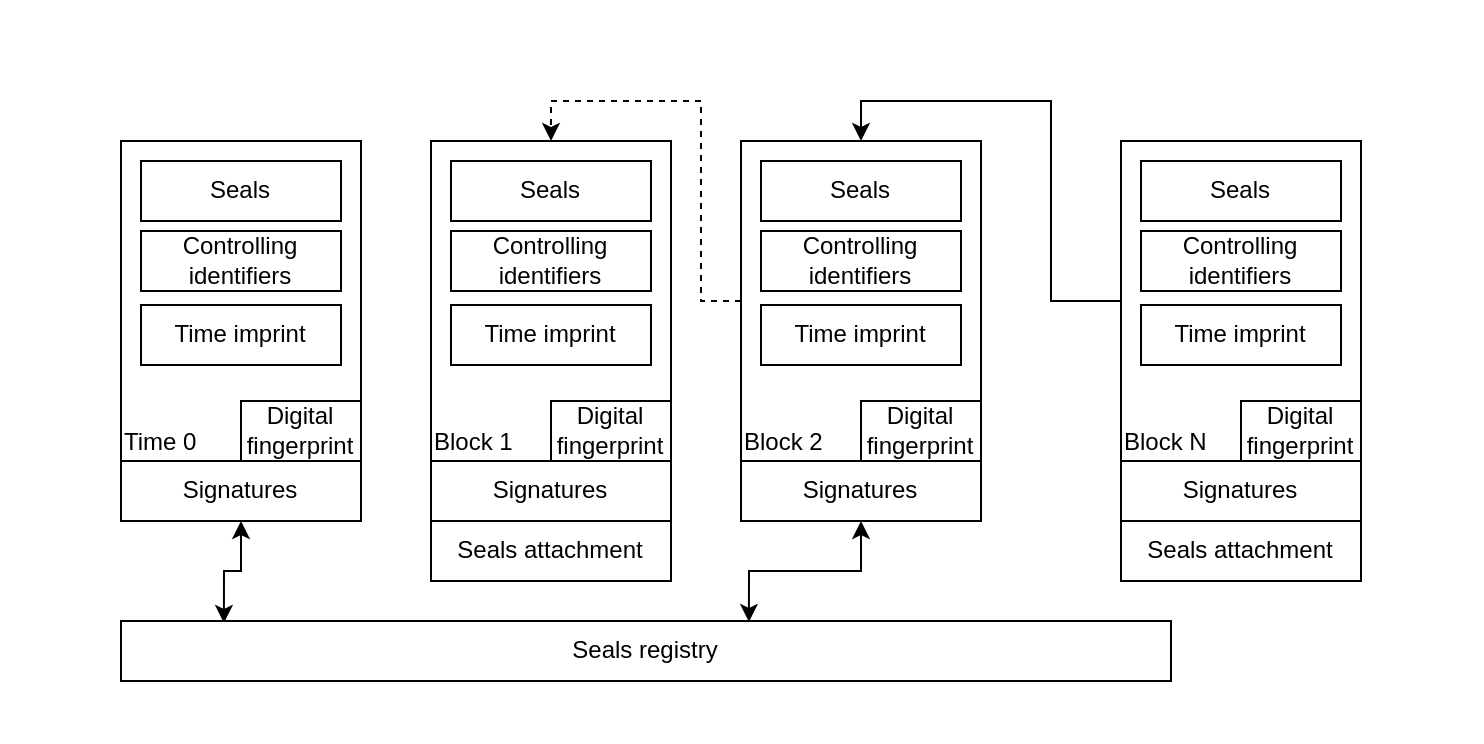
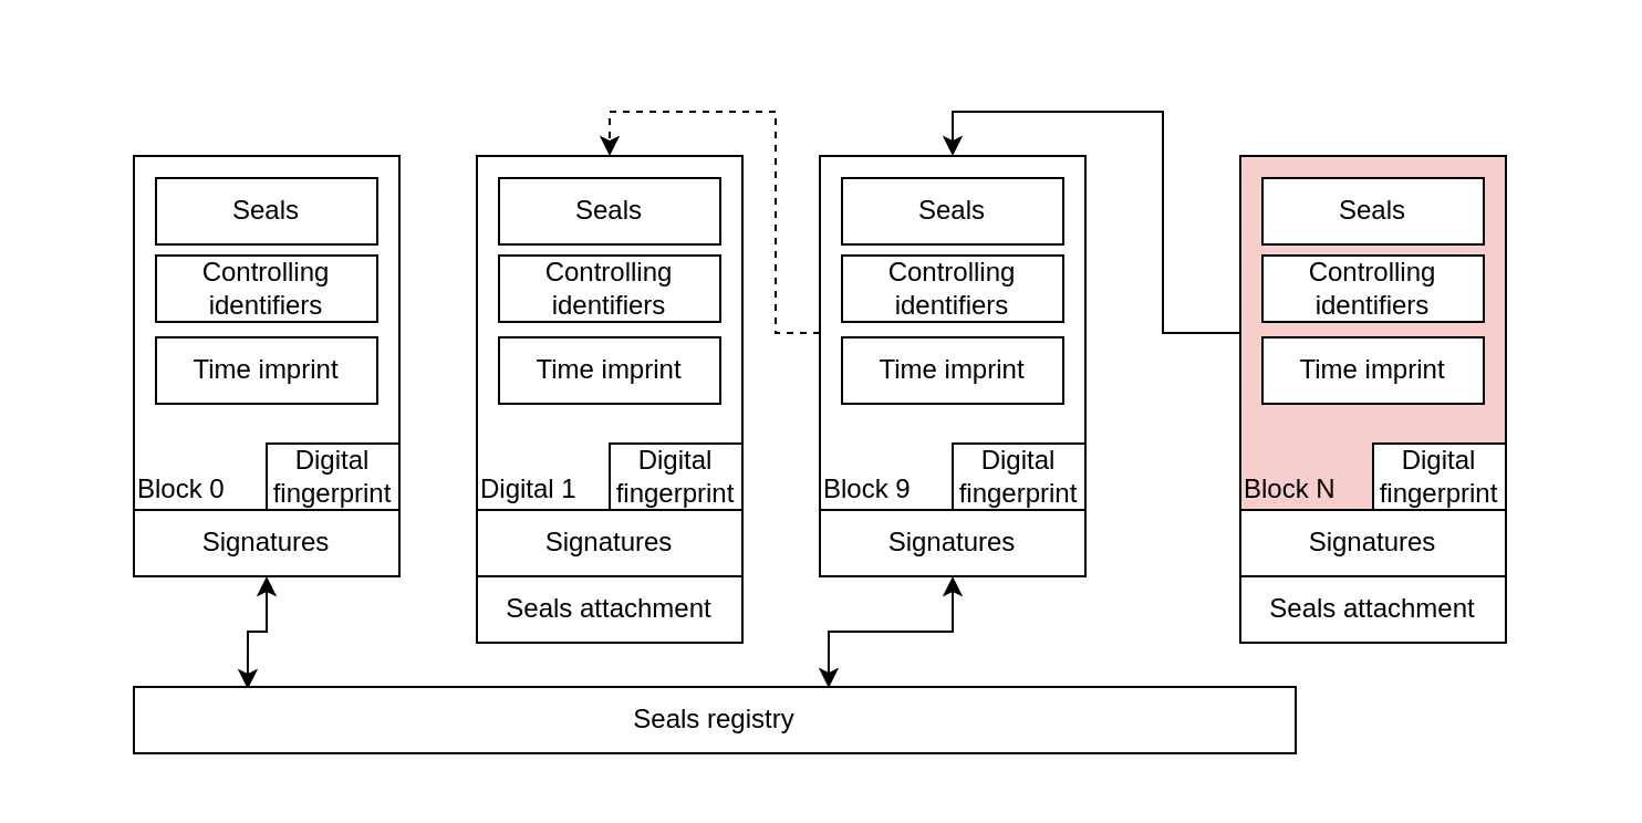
  <mxCell id="0" />
  <mxCell id="1" parent="0" />
  <mxCell id="2" value="" style="rounded=0;whiteSpace=wrap;html=1;strokeColor=none;" vertex="1" parent="1"><mxGeometry y="20" width="700" height="330" as="geometry" x="20" /></mxCell>
- <mxCell id="3" value="Time 0" style="rounded=0;whiteSpace=wrap;html=1;align=left;verticalAlign=bottom;" vertex="1" parent="1"><mxGeometry x="60" y="70" width="120" height="160" as="geometry" /></mxCell>
+ <mxCell id="3" value="Block 0" style="rounded=0;whiteSpace=wrap;html=1;align=left;verticalAlign=bottom;" vertex="1" parent="1"><mxGeometry x="60" y="70" width="120" height="160" as="geometry" /></mxCell>
  <mxCell id="4" value="Seals" style="rounded=0;whiteSpace=wrap;html=1;" vertex="1" parent="1"><mxGeometry x="70" y="80" width="100" height="30" as="geometry" /></mxCell>
  <mxCell id="5" value="Controlling identifiers" style="rounded=0;whiteSpace=wrap;html=1;" vertex="1" parent="1"><mxGeometry x="70" y="115" width="100" height="30" as="geometry" /></mxCell>
- <mxCell id="6" value="Block 1" style="rounded=0;whiteSpace=wrap;html=1;align=left;verticalAlign=bottom;" vertex="1" parent="1"><mxGeometry x="215" y="70" width="120" height="160" as="geometry" /></mxCell>
+ <mxCell id="6" value="Digital 1" style="rounded=0;whiteSpace=wrap;html=1;align=left;verticalAlign=bottom;" vertex="1" parent="1"><mxGeometry x="215" y="70" width="120" height="160" as="geometry" /></mxCell>
  <mxCell id="7" value="Seals" style="rounded=0;whiteSpace=wrap;html=1;" vertex="1" parent="1"><mxGeometry x="225" y="80" width="100" height="30" as="geometry" /></mxCell>
  <mxCell id="8" value="Controlling identifiers" style="rounded=0;whiteSpace=wrap;html=1;" vertex="1" parent="1"><mxGeometry x="225" y="115" width="100" height="30" as="geometry" /></mxCell>
  <mxCell id="9" value="Digital fingerprint" style="rounded=0;whiteSpace=wrap;html=1;align=center;verticalAlign=middle;" vertex="1" parent="1"><mxGeometry x="120" y="200" width="60" height="30" as="geometry" /></mxCell>
  <mxCell id="10" style="edgeStyle=orthogonalEdgeStyle;rounded=0;orthogonalLoop=1;jettySize=auto;html=1;entryX=0.5;entryY=0;entryDx=0;entryDy=0;dashed=1;" edge="1" parent="1" source="11" target="6"><mxGeometry relative="1" as="geometry" /></mxCell>
- <mxCell id="11" value="Block 2" style="rounded=0;whiteSpace=wrap;html=1;align=left;verticalAlign=bottom;" vertex="1" parent="1"><mxGeometry x="370" y="70" width="120" height="160" as="geometry" /></mxCell>
+ <mxCell id="11" value="Block 9" style="rounded=0;whiteSpace=wrap;html=1;align=left;verticalAlign=bottom;" vertex="1" parent="1"><mxGeometry x="370" y="70" width="120" height="160" as="geometry" /></mxCell>
  <mxCell id="12" value="Seals" style="rounded=0;whiteSpace=wrap;html=1;" vertex="1" parent="1"><mxGeometry x="380" y="80" width="100" height="30" as="geometry" /></mxCell>
  <mxCell id="13" value="Controlling identifiers" style="rounded=0;whiteSpace=wrap;html=1;" vertex="1" parent="1"><mxGeometry x="380" y="115" width="100" height="30" as="geometry" /></mxCell>
  <mxCell id="14" style="edgeStyle=orthogonalEdgeStyle;rounded=0;orthogonalLoop=1;jettySize=auto;html=1;entryX=0.5;entryY=0;entryDx=0;entryDy=0;" edge="1" parent="1" source="15" target="11"><mxGeometry relative="1" as="geometry" /></mxCell>
- <mxCell id="15" value="Block N" style="rounded=0;whiteSpace=wrap;html=1;align=left;verticalAlign=bottom;" vertex="1" parent="1"><mxGeometry x="560" y="70" width="120" height="160" as="geometry" /></mxCell>
+ <mxCell id="15" value="Block N" style="rounded=0;whiteSpace=wrap;html=1;align=left;verticalAlign=bottom;fillColor=#f8cecc;" vertex="1" parent="1"><mxGeometry x="560" y="70" width="120" height="160" as="geometry" /></mxCell>
  <mxCell id="16" value="Seals" style="rounded=0;whiteSpace=wrap;html=1;" vertex="1" parent="1"><mxGeometry x="570" y="80" width="100" height="30" as="geometry" /></mxCell>
  <mxCell id="17" value="Controlling identifiers" style="rounded=0;whiteSpace=wrap;html=1;" vertex="1" parent="1"><mxGeometry x="570" y="115" width="100" height="30" as="geometry" /></mxCell>
  <mxCell id="18" style="edgeStyle=orthogonalEdgeStyle;rounded=0;orthogonalLoop=1;jettySize=auto;html=1;startArrow=classic;startFill=1;entryX=0.098;entryY=0.032;entryDx=0;entryDy=0;entryPerimeter=0;" edge="1" parent="1" source="19" target="27"><mxGeometry relative="1" as="geometry"><mxPoint x="119" y="307" as="targetPoint" /></mxGeometry></mxCell>
  <mxCell id="19" value="Signatures" style="rounded=0;whiteSpace=wrap;html=1;align=center;verticalAlign=middle;" vertex="1" parent="1"><mxGeometry x="60" y="230" width="120" height="30" as="geometry" /></mxCell>
  <mxCell id="20" value="Signatures" style="rounded=0;whiteSpace=wrap;html=1;align=center;verticalAlign=middle;" vertex="1" parent="1"><mxGeometry x="215" y="230" width="120" height="30" as="geometry" /></mxCell>
  <mxCell id="21" style="edgeStyle=orthogonalEdgeStyle;rounded=0;orthogonalLoop=1;jettySize=auto;html=1;entryX=0.598;entryY=0.015;entryDx=0;entryDy=0;entryPerimeter=0;startArrow=classic;startFill=1;" edge="1" parent="1" source="22" target="27"><mxGeometry relative="1" as="geometry" /></mxCell>
  <mxCell id="22" value="Signatures" style="rounded=0;whiteSpace=wrap;html=1;align=center;verticalAlign=middle;" vertex="1" parent="1"><mxGeometry x="370" y="230" width="120" height="30" as="geometry" /></mxCell>
  <mxCell id="23" value="Signatures" style="rounded=0;whiteSpace=wrap;html=1;align=center;verticalAlign=middle;" vertex="1" parent="1"><mxGeometry x="560" y="230" width="120" height="30" as="geometry" /></mxCell>
  <mxCell id="24" value="Digital fingerprint" style="rounded=0;whiteSpace=wrap;html=1;align=center;verticalAlign=middle;" vertex="1" parent="1"><mxGeometry x="275" y="200" width="60" height="30" as="geometry" /></mxCell>
  <mxCell id="25" value="Digital fingerprint" style="rounded=0;whiteSpace=wrap;html=1;align=center;verticalAlign=middle;" vertex="1" parent="1"><mxGeometry x="430" y="200" width="60" height="30" as="geometry" /></mxCell>
  <mxCell id="26" value="Digital fingerprint" style="rounded=0;whiteSpace=wrap;html=1;align=center;verticalAlign=middle;" vertex="1" parent="1"><mxGeometry x="620" y="200" width="60" height="30" as="geometry" /></mxCell>
  <mxCell id="27" value="Seals registry" style="rounded=0;whiteSpace=wrap;html=1;align=center;verticalAlign=middle;" vertex="1" parent="1"><mxGeometry x="60" y="310" width="525" height="30" as="geometry" /></mxCell>
  <mxCell id="28" value="Seals attachment" style="rounded=0;whiteSpace=wrap;html=1;align=center;verticalAlign=middle;" vertex="1" parent="1"><mxGeometry x="215" y="260" width="120" height="30" as="geometry" /></mxCell>
  <mxCell id="29" value="Seals attachment" style="rounded=0;whiteSpace=wrap;html=1;align=center;verticalAlign=middle;" vertex="1" parent="1"><mxGeometry x="560" y="260" width="120" height="30" as="geometry" /></mxCell>
  <mxCell id="30" value="Time imprint" style="rounded=0;whiteSpace=wrap;html=1;" vertex="1" parent="1"><mxGeometry x="70" y="152" width="100" height="30" as="geometry" /></mxCell>
  <mxCell id="31" value="Time imprint" style="rounded=0;whiteSpace=wrap;html=1;" vertex="1" parent="1"><mxGeometry x="225" y="152" width="100" height="30" as="geometry" /></mxCell>
  <mxCell id="32" value="Time imprint" style="rounded=0;whiteSpace=wrap;html=1;" vertex="1" parent="1"><mxGeometry x="380" y="152" width="100" height="30" as="geometry" /></mxCell>
  <mxCell id="33" value="Time imprint" style="rounded=0;whiteSpace=wrap;html=1;" vertex="1" parent="1"><mxGeometry x="570" y="152" width="100" height="30" as="geometry" /></mxCell>
